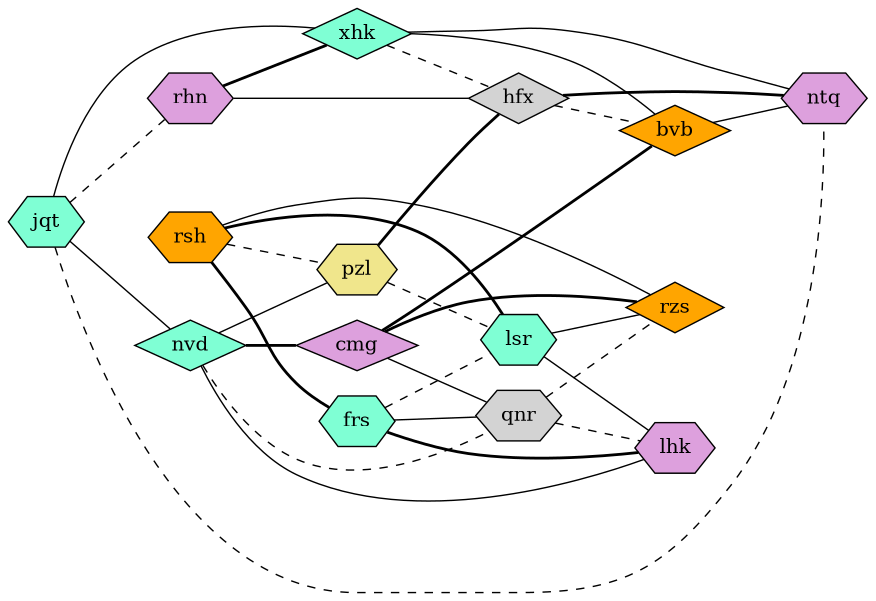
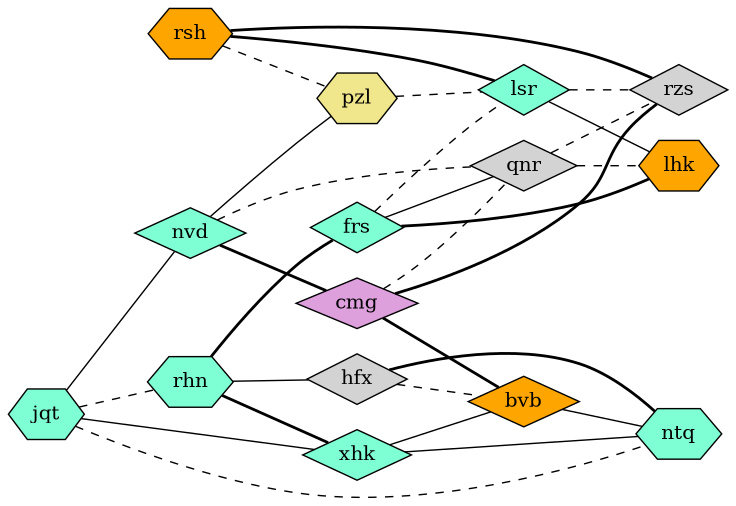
  graph {
    rankdir=LR
    node [fillcolor=aquamarine shape=diamond style=filled]
    edge [style=dashed]
    n1 [label=jqt shape=hexagon]
-   n2 [fillcolor=plum label=rhn shape=hexagon]
+   n2 [label=rhn shape=hexagon]
    n3 [label=xhk]
    n4 [label=nvd]
-   n5 [fillcolor=plum label=ntq shape=hexagon]
+   n5 [label=ntq shape=hexagon]
    n6 [fillcolor=lightgrey label=hfx]
    n7 [fillcolor=orange label=bvb]
    n8 [fillcolor=khaki label=pzl shape=hexagon]
    n9 [fillcolor=plum label=cmg]
-   n10 [fillcolor=lightgrey label=qnr shape=hexagon]
-   n11 [fillcolor=plum label=lhk shape=hexagon]
-   n12 [label=lsr shape=hexagon]
-   n13 [fillcolor=orange label=rzs]
+   n10 [fillcolor=lightgrey label=qnr]
+   n11 [fillcolor=orange label=lhk shape=hexagon]
+   n12 [label=lsr]
+   n13 [fillcolor=lightgrey label=rzs]
    n14 [fillcolor=orange label=rsh shape=hexagon]
-   n15 [label=frs shape=hexagon]
+   n15 [label=frs]
    n1 -- n2
    n1 -- n3 [style=solid]
    n1 -- n4 [style=solid]
    n1 -- n5
    n2 -- n3 [style=bold]
    n2 -- n6 [style=solid]
    n3 -- n5 [style=solid]
-   n3 -- n6
    n3 -- n7 [style=solid]
    n4 -- n8 [style=solid]
    n4 -- n9 [style=bold]
    n4 -- n10
-   n4 -- n11 [style=solid]
    n6 -- n5 [style=bold]
    n6 -- n7
    n7 -- n5 [style=solid]
-   n8 -- n6 [style=bold]
    n8 -- n12
    n9 -- n7 [style=bold]
-   n9 -- n10 [style=solid]
+   n9 -- n10
    n9 -- n13 [style=bold]
    n10 -- n11
    n10 -- n13
    n12 -- n11 [style=solid]
-   n12 -- n13 [style=solid]
+   n12 -- n13
    n14 -- n8
    n14 -- n12 [style=bold]
-   n14 -- n13 [style=solid]
-   n14 -- n15 [style=bold]
+   n14 -- n13 [style=bold]
+   n2 -- n15 [style=bold]
    n15 -- n10 [style=solid]
    n15 -- n11 [style=bold]
    n15 -- n12
  }
